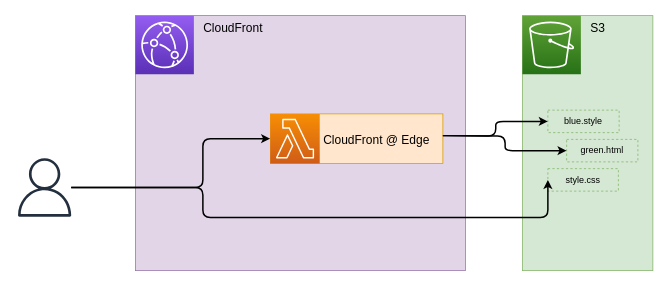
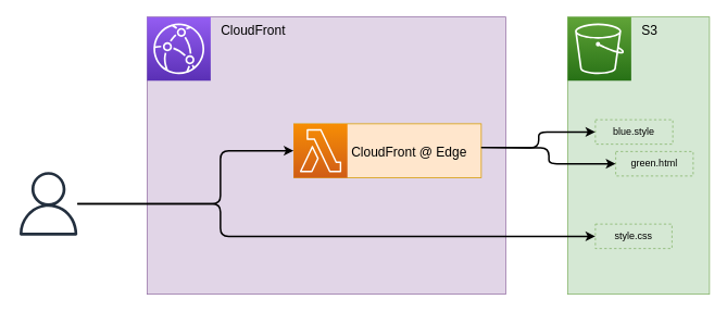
  <mxCell id="0" />
  <mxCell id="1" parent="0" />
  <mxCell id="2" value="&lt;font style=&quot;font-size: 16px&quot;&gt;&amp;nbsp; &amp;nbsp; &amp;nbsp; &amp;nbsp; &amp;nbsp; &amp;nbsp; &amp;nbsp; &amp;nbsp; &amp;nbsp; &amp;nbsp; CloudFront&lt;/font&gt;" style="rounded=0;whiteSpace=wrap;html=1;fillColor=#e1d5e7;strokeColor=#9673a6;align=left;verticalAlign=top;" vertex="1" parent="1"><mxGeometry x="180" y="20" width="440" height="340" as="geometry" /></mxCell>
  <mxCell id="3" value="" style="outlineConnect=0;fontColor=#232F3E;gradientColor=none;fillColor=#232F3E;strokeColor=none;dashed=0;verticalLabelPosition=bottom;verticalAlign=top;align=center;html=1;fontSize=12;fontStyle=0;aspect=fixed;pointerEvents=1;shape=mxgraph.aws4.user;" vertex="1" parent="1"><mxGeometry x="20" y="210" width="78" height="78" as="geometry" /></mxCell>
  <mxCell id="4" value="&amp;nbsp; &amp;nbsp; &amp;nbsp; &amp;nbsp; &amp;nbsp; &amp;nbsp; &amp;nbsp; &amp;nbsp; &amp;nbsp; &amp;nbsp; S3" style="rounded=0;whiteSpace=wrap;html=1;fillColor=#d5e8d4;strokeColor=#82b366;fontSize=16;verticalAlign=top;align=left;" vertex="1" parent="1"><mxGeometry x="696" y="20" width="174" height="340" as="geometry" /></mxCell>
  <mxCell id="5" value="" style="outlineConnect=0;fontColor=#232F3E;gradientColor=#945DF2;gradientDirection=north;fillColor=#5A30B5;strokeColor=#ffffff;dashed=0;verticalLabelPosition=bottom;verticalAlign=top;align=center;html=1;fontSize=12;fontStyle=0;aspect=fixed;shape=mxgraph.aws4.resourceIcon;resIcon=mxgraph.aws4.cloudfront;" vertex="1" parent="1"><mxGeometry x="180" y="20" width="78" height="78" as="geometry" /></mxCell>
  <mxCell id="6" value="" style="outlineConnect=0;fontColor=#232F3E;gradientColor=#60A337;gradientDirection=north;fillColor=#277116;strokeColor=#ffffff;dashed=0;verticalLabelPosition=bottom;verticalAlign=top;align=center;html=1;fontSize=12;fontStyle=0;aspect=fixed;shape=mxgraph.aws4.resourceIcon;resIcon=mxgraph.aws4.s3;" vertex="1" parent="1"><mxGeometry x="696" y="20" width="78" height="78" as="geometry" /></mxCell>
  <mxCell id="7" value="            CloudFront @ Edge" style="group;fillColor=#ffe6cc;strokeColor=#d79b00;fontSize=16;verticalAlign=middle;" vertex="1" connectable="0" parent="1"><mxGeometry x="360" y="151" width="230" height="66" as="geometry" /></mxCell>
  <mxCell id="8" style="edgeStyle=orthogonalEdgeStyle;rounded=1;orthogonalLoop=1;jettySize=auto;html=1;fontSize=16;strokeWidth=2;" edge="1" parent="1" source="3" target="11"><mxGeometry relative="1" as="geometry"><Array as="points"><mxPoint x="270" y="249" /><mxPoint x="270" y="184" /></Array></mxGeometry></mxCell>
- <mxCell id="9" value="style.css" style="rounded=0;whiteSpace=wrap;html=1;fontSize=12;align=center;fillColor=#d5e8d4;strokeColor=#82b366;dashed=1;" vertex="1" parent="1"><mxGeometry x="730" y="224" width="94" height="30" as="geometry" /></mxCell>
+ <mxCell id="9" value="style.css" style="rounded=0;whiteSpace=wrap;html=1;fontSize=12;align=center;fillColor=#d5e8d4;strokeColor=#82b366;dashed=1;" vertex="1" parent="1"><mxGeometry x="730" y="274" width="94" height="30" as="geometry" /></mxCell>
  <mxCell id="10" style="edgeStyle=orthogonalEdgeStyle;rounded=1;orthogonalLoop=1;jettySize=auto;html=1;entryX=0;entryY=0.5;entryDx=0;entryDy=0;fontSize=16;strokeWidth=2;" edge="1" parent="1" source="3" target="9"><mxGeometry relative="1" as="geometry"><Array as="points"><mxPoint x="270" y="249" /><mxPoint x="270" y="289" /></Array></mxGeometry></mxCell>
  <mxCell id="11" value="" style="outlineConnect=0;fontColor=#232F3E;gradientColor=#F78E04;gradientDirection=north;fillColor=#D05C17;strokeColor=#ffffff;dashed=0;verticalLabelPosition=bottom;verticalAlign=top;align=center;html=1;fontSize=12;fontStyle=0;aspect=fixed;shape=mxgraph.aws4.resourceIcon;resIcon=mxgraph.aws4.lambda;" vertex="1" parent="1"><mxGeometry x="359.8" y="151" width="66" height="66" as="geometry" /></mxCell>
  <mxCell id="12" value="blue.style" style="rounded=0;whiteSpace=wrap;html=1;fontSize=12;align=center;fillColor=#d5e8d4;strokeColor=#82b366;dashed=1;" vertex="1" parent="1"><mxGeometry x="730" y="146" width="95" height="30" as="geometry" /></mxCell>
  <mxCell id="13" value="green.html" style="rounded=0;whiteSpace=wrap;html=1;fontSize=12;align=center;fillColor=#d5e8d4;strokeColor=#82b366;dashed=1;" vertex="1" parent="1"><mxGeometry x="755" y="185" width="95" height="30" as="geometry" /></mxCell>
  <mxCell id="14" value="" style="endArrow=classic;html=1;strokeWidth=2;fontSize=12;entryX=0;entryY=0.5;entryDx=0;entryDy=0;edgeStyle=orthogonalEdgeStyle;" edge="1" parent="1" target="12"><mxGeometry width="50" height="50" relative="1" as="geometry"><mxPoint x="590" y="180" as="sourcePoint" /><mxPoint x="70" y="670" as="targetPoint" /></mxGeometry></mxCell>
  <mxCell id="15" value="" style="endArrow=classic;html=1;strokeWidth=2;fontSize=12;entryX=0;entryY=0.5;entryDx=0;entryDy=0;edgeStyle=orthogonalEdgeStyle;" edge="1" parent="1" target="13"><mxGeometry width="50" height="50" relative="1" as="geometry"><mxPoint x="590" y="180" as="sourcePoint" /><mxPoint x="740" y="161" as="targetPoint" /></mxGeometry></mxCell>
